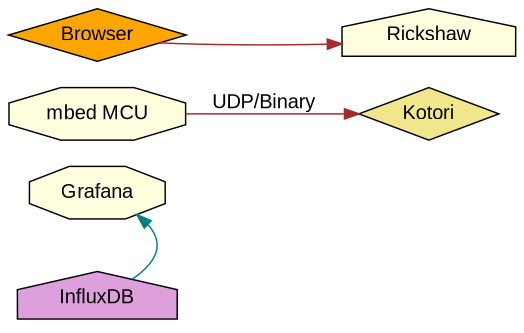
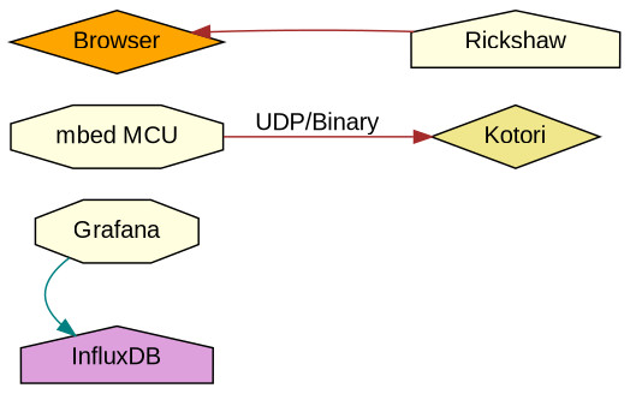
  digraph {
    fontname="Liberation Sans"
    rankdir=LR
    ranksep=0.5
    node [fillcolor=lightyellow fontname="Liberation Sans" shape=house style=filled]
    edge [color=brown fontname="Liberation Sans"]
    n1 [fillcolor=plum label=InfluxDB]
    n2 [label=Grafana shape=octagon]
    n3 [label="mbed MCU" shape=octagon]
    n4 [fillcolor=khaki label=Kotori shape=diamond]
    n5 [fillcolor=orange label=Browser shape=diamond]
    n6 [label=Rickshaw]
    subgraph sub_1 {
      rank=same
      n1
      n2
    }
-   n1 -> n2 [color=teal]
+   n2 -> n1 [color=teal]
    n3 -> n4 [label="UDP/Binary"]
-   n5 -> n6
+   n6 -> n5
  }
